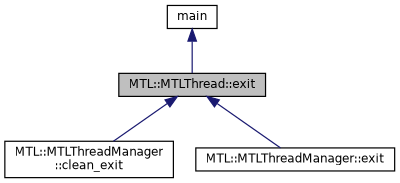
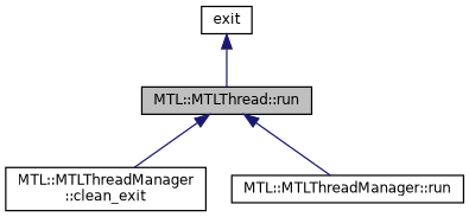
  digraph {
    rankdir=TB
    node [color=black fillcolor=white fontname=Helvetica fontsize=10 shape=record style=filled]
    edge [color=midnightblue dir=back fontname=Helvetica fontsize=10 labelfontname=Helvetica labelfontsize=10 style=solid]
-   n1 [fillcolor=grey75 fontcolor=black height=0.2 label="MTL::MTLThread::exit" width=0.4]
+   n1 [fillcolor=grey75 fontcolor=black height=0.2 label="MTL::MTLThread::run" width=0.4]
    n2 [height=0.2 label="MTL::MTLThreadManager\l::clean_exit" width=0.4]
-   n3 [height=0.2 label="MTL::MTLThreadManager::exit" width=0.4]
-   n4 [height=0.2 label=main width=0.4]
+   n3 [height=0.2 label="MTL::MTLThreadManager::run" width=0.4]
+   n4 [height=0.2 label=exit width=0.4]
    n1 -> n2
    n1 -> n3
    n4 -> n1
  }
